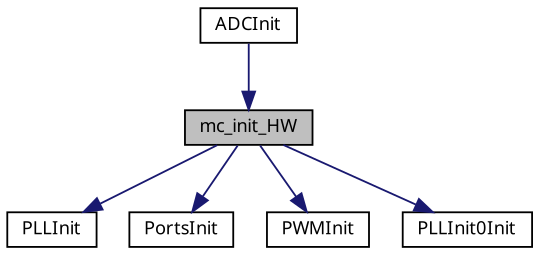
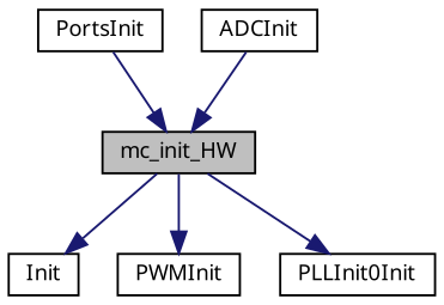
  digraph {
    rankdir=TB
    node [color=black fillcolor=white fontname="FreeSans.ttf" fontsize=10 shape=record style=filled]
    edge [color=midnightblue fontname="FreeSans.ttf" fontsize=10 labelfontname="FreeSans.ttf" labelfontsize=10 style=solid]
    n1 [fillcolor=grey75 fontcolor=black height=0.2 label=mc_init_HW width=0.4]
-   n2 [height=0.2 label=PLLInit width=0.4]
+   n2 [height=0.2 label=Init width=0.4]
    n3 [height=0.2 label=PortsInit width=0.4]
    n4 [height=0.2 label=PWMInit width=0.4]
    n5 [height=0.2 label=PLLInit0Init width=0.4]
    n6 [height=0.2 label=ADCInit width=0.4]
    n1 -> n2
-   n1 -> n3
+   n3 -> n1
    n1 -> n4
    n1 -> n5
    n6 -> n1
  }
